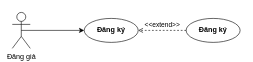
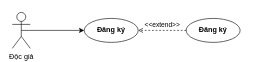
  <mxCell id="0" />
  <mxCell id="1" parent="0" />
- <mxCell id="2" value="Đăng giả" style="shape=umlActor;verticalLabelPosition=bottom;verticalAlign=top;html=1;outlineConnect=0;" vertex="1" parent="1"><mxGeometry x="20" y="20" width="30" height="60" as="geometry" /></mxCell>
+ <mxCell id="2" value="Độc giả" style="shape=umlActor;verticalLabelPosition=bottom;verticalAlign=top;html=1;outlineConnect=0;" vertex="1" parent="1"><mxGeometry x="20" y="20" width="30" height="60" as="geometry" /></mxCell>
  <mxCell id="3" value="&lt;b&gt;Đăng ký&lt;/b&gt;" style="ellipse;whiteSpace=wrap;html=1;" vertex="1" parent="1"><mxGeometry x="140" y="30" width="90" height="40" as="geometry" /></mxCell>
  <mxCell id="4" value="" style="endArrow=classic;html=1;entryX=0;entryY=0.5;entryDx=0;entryDy=0;exitX=0.5;exitY=0.5;exitDx=0;exitDy=0;exitPerimeter=0;" edge="1" parent="1" source="2" target="3"><mxGeometry width="50" height="50" relative="1" as="geometry"><mxPoint x="440" y="24" as="sourcePoint" /><mxPoint x="270" y="30" as="targetPoint" /></mxGeometry></mxCell>
  <mxCell id="5" value="&lt;b&gt;Đăng ký&lt;/b&gt;" style="ellipse;whiteSpace=wrap;html=1;" vertex="1" parent="1"><mxGeometry x="310" y="30" width="90" height="40" as="geometry" /></mxCell>
  <mxCell id="6" value="&amp;lt;&amp;lt;extend&amp;gt;&amp;gt;" style="html=1;verticalAlign=bottom;labelBackgroundColor=none;endArrow=open;endFill=0;dashed=1;exitX=0;exitY=0.5;exitDx=0;exitDy=0;" edge="1" parent="1" source="5" target="3"><mxGeometry width="160" relative="1" as="geometry"><mxPoint x="210" y="10" as="sourcePoint" /><mxPoint x="370" y="10" as="targetPoint" /></mxGeometry></mxCell>
